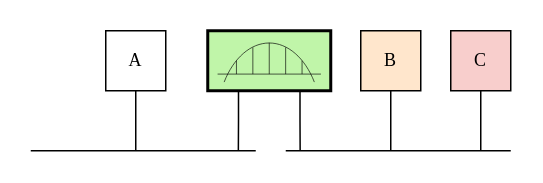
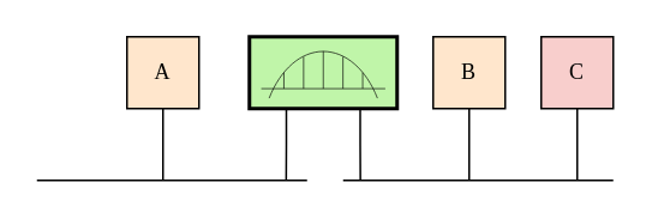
  <mxCell id="0" />
  <mxCell id="1" parent="0" />
  <mxCell id="2" style="edgeStyle=orthogonalEdgeStyle;rounded=0;orthogonalLoop=1;jettySize=auto;html=1;exitX=0.25;exitY=1;exitDx=0;exitDy=0;exitPerimeter=0;endArrow=none;endFill=0;" edge="1" parent="1" source="4"><mxGeometry relative="1" as="geometry"><mxPoint x="158.4" y="100" as="targetPoint" /></mxGeometry></mxCell>
  <mxCell id="3" style="edgeStyle=orthogonalEdgeStyle;rounded=0;orthogonalLoop=1;jettySize=auto;html=1;exitX=0.75;exitY=1;exitDx=0;exitDy=0;exitPerimeter=0;endArrow=none;endFill=0;" edge="1" parent="1" source="4"><mxGeometry relative="1" as="geometry"><mxPoint x="199.6" y="100" as="targetPoint" /></mxGeometry></mxCell>
  <mxCell id="4" value="" style="strokeWidth=2;outlineConnect=0;dashed=0;align=center;html=1;fontSize=8;shape=mxgraph.eip.messaging_bridge;verticalLabelPosition=bottom;verticalAlign=top;fillColor=#c0f5a9;" vertex="1" parent="1"><mxGeometry x="138" y="20" width="82" height="40" as="geometry" /></mxCell>
  <mxCell id="5" value="" style="endArrow=none;html=1;rounded=0;" edge="1" parent="1"><mxGeometry width="50" height="50" relative="1" as="geometry"><mxPoint x="20" y="100" as="sourcePoint" /><mxPoint x="170" y="100" as="targetPoint" /></mxGeometry></mxCell>
  <mxCell id="6" value="" style="endArrow=none;html=1;rounded=0;" edge="1" parent="1"><mxGeometry width="50" height="50" relative="1" as="geometry"><mxPoint x="190" y="100" as="sourcePoint" /><mxPoint x="340" y="100" as="targetPoint" /></mxGeometry></mxCell>
  <mxCell id="7" value="" style="endArrow=none;html=1;rounded=0;" edge="1" parent="1"><mxGeometry width="50" height="50" relative="1" as="geometry"><mxPoint x="90" y="100" as="sourcePoint" /><mxPoint x="90" y="60" as="targetPoint" /></mxGeometry></mxCell>
- <mxCell id="8" value="&lt;font face=&quot;Times New Roman&quot;&gt;A&lt;/font&gt;" style="whiteSpace=wrap;html=1;aspect=fixed;" vertex="1" parent="1"><mxGeometry x="70" y="20" width="40" height="40" as="geometry" /></mxCell>
+ <mxCell id="8" value="&lt;font face=&quot;Times New Roman&quot;&gt;A&lt;/font&gt;" style="whiteSpace=wrap;html=1;aspect=fixed;fillColor=#ffe6cc;" vertex="1" parent="1"><mxGeometry x="70" y="20" width="40" height="40" as="geometry" /></mxCell>
  <mxCell id="9" value="" style="endArrow=none;html=1;rounded=0;" edge="1" parent="1"><mxGeometry width="50" height="50" relative="1" as="geometry"><mxPoint x="260" y="100" as="sourcePoint" /><mxPoint x="260" y="60" as="targetPoint" /></mxGeometry></mxCell>
  <mxCell id="10" value="&lt;font face=&quot;Times New Roman&quot;&gt;B&lt;/font&gt;" style="whiteSpace=wrap;html=1;aspect=fixed;fillColor=#ffe6cc;" vertex="1" parent="1"><mxGeometry x="240" y="20" width="40" height="40" as="geometry" /></mxCell>
  <mxCell id="11" value="" style="endArrow=none;html=1;rounded=0;" edge="1" parent="1"><mxGeometry width="50" height="50" relative="1" as="geometry"><mxPoint x="320" y="100" as="sourcePoint" /><mxPoint x="320" y="60" as="targetPoint" /></mxGeometry></mxCell>
  <mxCell id="12" value="&lt;font face=&quot;Times New Roman&quot;&gt;C&lt;/font&gt;" style="whiteSpace=wrap;html=1;aspect=fixed;fillColor=#f8cecc;" vertex="1" parent="1"><mxGeometry x="300" y="20" width="40" height="40" as="geometry" /></mxCell>
